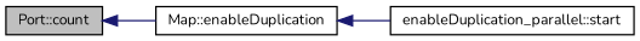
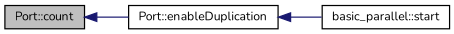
  digraph {
    fontname=Nunito
    rankdir=LR
    node [color=black fontname=Nunito fontsize=10 shape=record]
    edge [color=midnightblue dir=back fontname=Nunito fontsize=10 labelfontname=Helvetica labelfontsize=10 style=solid]
    n1 [fillcolor=grey75 fontcolor=black height=0.2 label="Port::count" style=filled width=0.4]
-   n2 [height=0.2 label="Map::enableDuplication" width=0.4]
-   n3 [height=0.2 label="enableDuplication_parallel::start" width=0.4]
+   n2 [height=0.2 label="Port::enableDuplication" width=0.4]
+   n3 [height=0.2 label="basic_parallel::start" width=0.4]
    n1 -> n2
    n2 -> n3
  }
